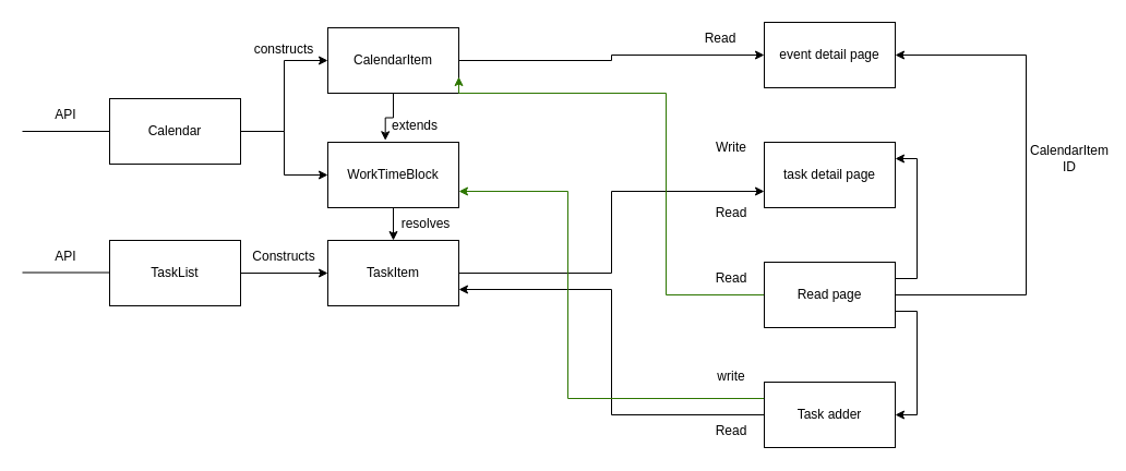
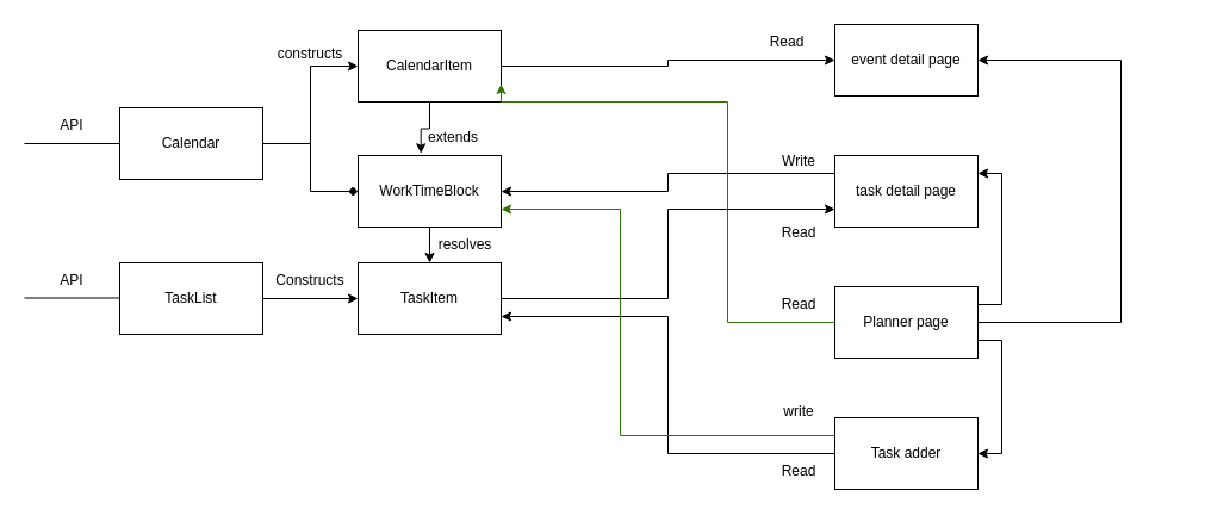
  <mxCell id="0" />
  <mxCell id="1" parent="0" />
  <mxCell id="2" style="edgeStyle=orthogonalEdgeStyle;rounded=0;orthogonalLoop=1;jettySize=auto;html=1;exitX=1;exitY=0.5;exitDx=0;exitDy=0;entryX=0;entryY=0.5;entryDx=0;entryDy=0;" edge="1" parent="1" source="4" target="13"><mxGeometry relative="1" as="geometry" /></mxCell>
- <mxCell id="3" style="edgeStyle=orthogonalEdgeStyle;rounded=0;orthogonalLoop=1;jettySize=auto;html=1;exitX=1;exitY=0.5;exitDx=0;exitDy=0;entryX=0;entryY=0.5;entryDx=0;entryDy=0;" edge="1" parent="1" source="4" target="15"><mxGeometry relative="1" as="geometry" /></mxCell>
+ <mxCell id="3" style="edgeStyle=orthogonalEdgeStyle;rounded=0;orthogonalLoop=1;jettySize=auto;html=1;exitX=1;exitY=0.5;exitDx=0;exitDy=0;entryX=0;entryY=0.5;entryDx=0;entryDy=0;endArrow=diamond;" edge="1" parent="1" source="4" target="15"><mxGeometry relative="1" as="geometry" /></mxCell>
  <mxCell id="4" value="Calendar" style="rounded=0;whiteSpace=wrap;html=1;" vertex="1" parent="1"><mxGeometry x="100" y="90" width="120" height="60" as="geometry" /></mxCell>
  <mxCell id="5" style="edgeStyle=orthogonalEdgeStyle;rounded=0;orthogonalLoop=1;jettySize=auto;html=1;exitX=1;exitY=0.5;exitDx=0;exitDy=0;" edge="1" parent="1" source="6" target="17"><mxGeometry relative="1" as="geometry" /></mxCell>
  <mxCell id="6" value="TaskList" style="rounded=0;whiteSpace=wrap;html=1;" vertex="1" parent="1"><mxGeometry x="100" y="220" width="120" height="60" as="geometry" /></mxCell>
  <mxCell id="7" value="" style="endArrow=none;html=1;rounded=0;" edge="1" parent="1"><mxGeometry width="50" height="50" relative="1" as="geometry"><mxPoint x="20" y="120" as="sourcePoint" /><mxPoint x="100" y="120" as="targetPoint" /></mxGeometry></mxCell>
  <mxCell id="8" value="" style="endArrow=none;html=1;rounded=0;" edge="1" parent="1"><mxGeometry width="50" height="50" relative="1" as="geometry"><mxPoint x="20" y="249.5" as="sourcePoint" /><mxPoint x="100" y="249.5" as="targetPoint" /></mxGeometry></mxCell>
  <mxCell id="9" value="API" style="text;html=1;strokeColor=none;fillColor=none;align=center;verticalAlign=middle;whiteSpace=wrap;rounded=0;" vertex="1" parent="1"><mxGeometry x="30" y="220" width="60" height="30" as="geometry" /></mxCell>
  <mxCell id="10" value="API" style="text;html=1;strokeColor=none;fillColor=none;align=center;verticalAlign=middle;whiteSpace=wrap;rounded=0;" vertex="1" parent="1"><mxGeometry x="30" y="90" width="60" height="30" as="geometry" /></mxCell>
  <mxCell id="11" style="edgeStyle=orthogonalEdgeStyle;rounded=0;orthogonalLoop=1;jettySize=auto;html=1;exitX=0.5;exitY=1;exitDx=0;exitDy=0;entryX=0.439;entryY=-0.029;entryDx=0;entryDy=0;entryPerimeter=0;" edge="1" parent="1" source="13" target="15"><mxGeometry relative="1" as="geometry" /></mxCell>
  <mxCell id="12" style="edgeStyle=orthogonalEdgeStyle;rounded=0;orthogonalLoop=1;jettySize=auto;html=1;exitX=1;exitY=0.5;exitDx=0;exitDy=0;entryX=0;entryY=0.5;entryDx=0;entryDy=0;" edge="1" parent="1" source="13" target="31"><mxGeometry relative="1" as="geometry" /></mxCell>
  <mxCell id="13" value="CalendarItem" style="rounded=0;whiteSpace=wrap;html=1;" vertex="1" parent="1"><mxGeometry x="300" y="25" width="120" height="60" as="geometry" /></mxCell>
  <mxCell id="14" style="edgeStyle=orthogonalEdgeStyle;rounded=0;orthogonalLoop=1;jettySize=auto;html=1;exitX=0.5;exitY=1;exitDx=0;exitDy=0;entryX=0.5;entryY=0;entryDx=0;entryDy=0;" edge="1" parent="1" source="15" target="17"><mxGeometry relative="1" as="geometry" /></mxCell>
  <mxCell id="15" value="WorkTimeBlock" style="rounded=0;whiteSpace=wrap;html=1;" vertex="1" parent="1"><mxGeometry x="300" y="130" width="120" height="60" as="geometry" /></mxCell>
  <mxCell id="16" style="edgeStyle=orthogonalEdgeStyle;rounded=0;orthogonalLoop=1;jettySize=auto;html=1;exitX=1;exitY=0.5;exitDx=0;exitDy=0;entryX=0;entryY=0.75;entryDx=0;entryDy=0;" edge="1" parent="1" source="17" target="30"><mxGeometry relative="1" as="geometry" /></mxCell>
  <mxCell id="17" value="TaskItem" style="rounded=0;whiteSpace=wrap;html=1;" vertex="1" parent="1"><mxGeometry x="300" y="220" width="120" height="60" as="geometry" /></mxCell>
  <mxCell id="18" value="Constructs" style="text;html=1;strokeColor=none;fillColor=none;align=center;verticalAlign=middle;whiteSpace=wrap;rounded=0;" vertex="1" parent="1"><mxGeometry x="230" y="220" width="60" height="30" as="geometry" /></mxCell>
  <mxCell id="19" value="extends" style="text;html=1;strokeColor=none;fillColor=none;align=center;verticalAlign=middle;whiteSpace=wrap;rounded=0;" vertex="1" parent="1"><mxGeometry x="350" y="100" width="60" height="30" as="geometry" /></mxCell>
  <mxCell id="20" value="constructs" style="text;html=1;strokeColor=none;fillColor=none;align=center;verticalAlign=middle;whiteSpace=wrap;rounded=0;" vertex="1" parent="1"><mxGeometry x="230" y="30" width="60" height="30" as="geometry" /></mxCell>
  <mxCell id="21" style="edgeStyle=orthogonalEdgeStyle;rounded=0;orthogonalLoop=1;jettySize=auto;html=1;entryX=1;entryY=0.75;entryDx=0;entryDy=0;" edge="1" parent="1" source="23" target="17"><mxGeometry relative="1" as="geometry" /></mxCell>
  <mxCell id="22" style="edgeStyle=orthogonalEdgeStyle;rounded=0;orthogonalLoop=1;jettySize=auto;html=1;exitX=0;exitY=0.25;exitDx=0;exitDy=0;entryX=1;entryY=0.75;entryDx=0;entryDy=0;fillColor=#60a917;strokeColor=#2D7600;" edge="1" parent="1" source="23" target="15"><mxGeometry relative="1" as="geometry"><mxPoint x="490" y="190" as="targetPoint" /><Array as="points"><mxPoint x="520" y="365" /><mxPoint x="520" y="175" /></Array></mxGeometry></mxCell>
  <mxCell id="23" value="Task adder" style="rounded=0;whiteSpace=wrap;html=1;" vertex="1" parent="1"><mxGeometry x="700" y="350" width="120" height="60" as="geometry" /></mxCell>
  <mxCell id="24" style="edgeStyle=orthogonalEdgeStyle;rounded=0;orthogonalLoop=1;jettySize=auto;html=1;exitX=1;exitY=0.25;exitDx=0;exitDy=0;entryX=1;entryY=0.25;entryDx=0;entryDy=0;" edge="1" parent="1" source="28" target="30"><mxGeometry relative="1" as="geometry" /></mxCell>
  <mxCell id="25" style="edgeStyle=orthogonalEdgeStyle;rounded=0;orthogonalLoop=1;jettySize=auto;html=1;exitX=1;exitY=0.75;exitDx=0;exitDy=0;entryX=1;entryY=0.5;entryDx=0;entryDy=0;" edge="1" parent="1" source="28" target="31"><mxGeometry relative="1" as="geometry"><mxPoint x="940" y="285" as="targetPoint" /><Array as="points"><mxPoint x="820" y="270" /><mxPoint x="940" y="270" /><mxPoint x="940" y="50" /></Array></mxGeometry></mxCell>
  <mxCell id="26" style="edgeStyle=orthogonalEdgeStyle;rounded=0;orthogonalLoop=1;jettySize=auto;html=1;exitX=1;exitY=0.75;exitDx=0;exitDy=0;entryX=1;entryY=0.5;entryDx=0;entryDy=0;" edge="1" parent="1" source="28" target="23"><mxGeometry relative="1" as="geometry" /></mxCell>
  <mxCell id="27" style="edgeStyle=orthogonalEdgeStyle;rounded=0;orthogonalLoop=1;jettySize=auto;html=1;exitX=0;exitY=0.5;exitDx=0;exitDy=0;entryX=1;entryY=0.75;entryDx=0;entryDy=0;fillColor=#60a917;strokeColor=#2D7600;" edge="1" parent="1" source="28" target="13"><mxGeometry relative="1" as="geometry"><Array as="points"><mxPoint x="610" y="270" /><mxPoint x="610" y="85" /></Array></mxGeometry></mxCell>
- <mxCell id="28" value="Read page" style="rounded=0;whiteSpace=wrap;html=1;" vertex="1" parent="1"><mxGeometry x="700" y="240" width="120" height="60" as="geometry" /></mxCell>
+ <mxCell id="28" value="Planner page" style="rounded=0;whiteSpace=wrap;html=1;" vertex="1" parent="1"><mxGeometry x="700" y="240" width="120" height="60" as="geometry" /></mxCell>
+ <mxCell id="29" style="edgeStyle=orthogonalEdgeStyle;rounded=0;orthogonalLoop=1;jettySize=auto;html=1;exitX=0;exitY=0.25;exitDx=0;exitDy=0;entryX=1;entryY=0.5;entryDx=0;entryDy=0;" edge="1" parent="1" source="30" target="15"><mxGeometry relative="1" as="geometry" /></mxCell>
  <mxCell id="30" value="task detail page" style="rounded=0;whiteSpace=wrap;html=1;" vertex="1" parent="1"><mxGeometry x="700" y="130" width="120" height="60" as="geometry" /></mxCell>
  <mxCell id="31" value="event detail page" style="rounded=0;whiteSpace=wrap;html=1;" vertex="1" parent="1"><mxGeometry x="700" y="20" width="120" height="60" as="geometry" /></mxCell>
  <mxCell id="32" style="edgeStyle=orthogonalEdgeStyle;rounded=0;orthogonalLoop=1;jettySize=auto;html=1;exitX=0.5;exitY=1;exitDx=0;exitDy=0;" edge="1" parent="1" source="31" target="31"><mxGeometry relative="1" as="geometry" /></mxCell>
  <mxCell id="33" value="Read" style="text;html=1;strokeColor=none;fillColor=none;align=center;verticalAlign=middle;whiteSpace=wrap;rounded=0;" vertex="1" parent="1"><mxGeometry x="630" y="20" width="60" height="30" as="geometry" /></mxCell>
  <mxCell id="34" value="Read" style="text;html=1;strokeColor=none;fillColor=none;align=center;verticalAlign=middle;whiteSpace=wrap;rounded=0;" vertex="1" parent="1"><mxGeometry x="640" y="180" width="60" height="30" as="geometry" /></mxCell>
  <mxCell id="35" value="Write" style="text;html=1;strokeColor=none;fillColor=none;align=center;verticalAlign=middle;whiteSpace=wrap;rounded=0;" vertex="1" parent="1"><mxGeometry x="640" y="120" width="60" height="30" as="geometry" /></mxCell>
  <mxCell id="36" value="resolves" style="text;html=1;strokeColor=none;fillColor=none;align=center;verticalAlign=middle;whiteSpace=wrap;rounded=0;" vertex="1" parent="1"><mxGeometry x="360" y="190" width="60" height="30" as="geometry" /></mxCell>
  <mxCell id="37" value="Read" style="text;html=1;strokeColor=none;fillColor=none;align=center;verticalAlign=middle;whiteSpace=wrap;rounded=0;" vertex="1" parent="1"><mxGeometry x="640" y="380" width="60" height="30" as="geometry" /></mxCell>
  <mxCell id="38" value="write" style="text;html=1;strokeColor=none;fillColor=none;align=center;verticalAlign=middle;whiteSpace=wrap;rounded=0;" vertex="1" parent="1"><mxGeometry x="640" y="330" width="60" height="30" as="geometry" /></mxCell>
- <mxCell id="39" value="CalendarItem ID" style="text;html=1;strokeColor=none;fillColor=none;align=center;verticalAlign=middle;whiteSpace=wrap;rounded=0;" vertex="1" parent="1"><mxGeometry x="950" y="130" width="60" height="30" as="geometry" /></mxCell>
  <mxCell id="40" value="Read" style="text;html=1;strokeColor=none;fillColor=none;align=center;verticalAlign=middle;whiteSpace=wrap;rounded=0;" vertex="1" parent="1"><mxGeometry x="640" y="240" width="60" height="30" as="geometry" /></mxCell>
